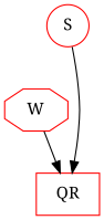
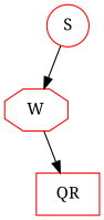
  digraph {
    fontname="Noto Serif"
    node [color=red fontname="Noto Serif"]
    edge [fontname="Noto Serif"]
    S [shape=circle]
    W [shape=octagon]
    n3 [label=QR shape=rect]
-   S -> n3
+   S -> W
    W -> n3
  }
